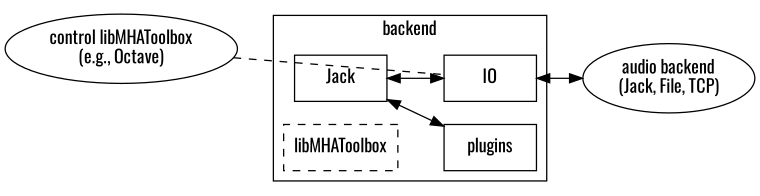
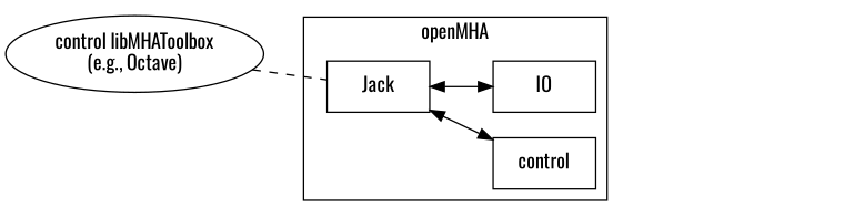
  graph {
    fontname=Oswald
    rankdir=LR
    splines=line
    node [fontname=Oswald shape=box]
    edge [dir=both fontname=Oswald]
-   plugins [height=0.5 width=1]
+   plugins [height=0.5 width=1 label=control]
    IO [height=0.5 width=1]
    n3 [height=0.5 label=Jack width=1]
-   libMHAToolbox [height=0.5 style=dashed width=1]
-   n5 [label="audio backend\n(Jack, File, TCP)" shape=""]
    n6 [label="control libMHAToolbox\n(e.g., Octave)" shape=""]
    subgraph cluster_1 {
-     label=backend
+     label=openMHA
      subgraph sub_2 {
        label=openMHA
        plugins
        IO
        n3
-       libMHAToolbox
      }
    }
-   IO -- n5
    n3 -- plugins
    n3 -- IO
-   n6 -- IO [style=dashed dir=""]
+   n6 -- n3 [style=dashed dir=""]
  }
